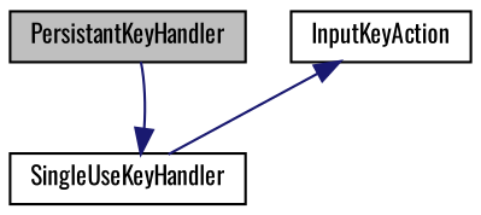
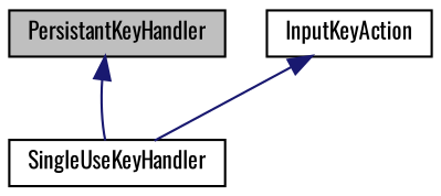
  digraph {
    fontname=Oswald
    node [color=black fillcolor=white fontname=Oswald fontsize=10 shape=record style=filled]
    edge [color=midnightblue dir=back fontname=Oswald fontsize=10 labelfontname=Calibrii labelfontsize=10 style=solid]
    n1 [fillcolor=grey75 fontcolor=black height=0.2 label=PersistantKeyHandler width=0.4]
    n2 [height=0.2 label=SingleUseKeyHandler width=0.4]
    n3 [height=0.2 label=InputKeyAction width=0.4]
-   n2 -> n1
+   n1 -> n2
    n3 -> n2
  }
